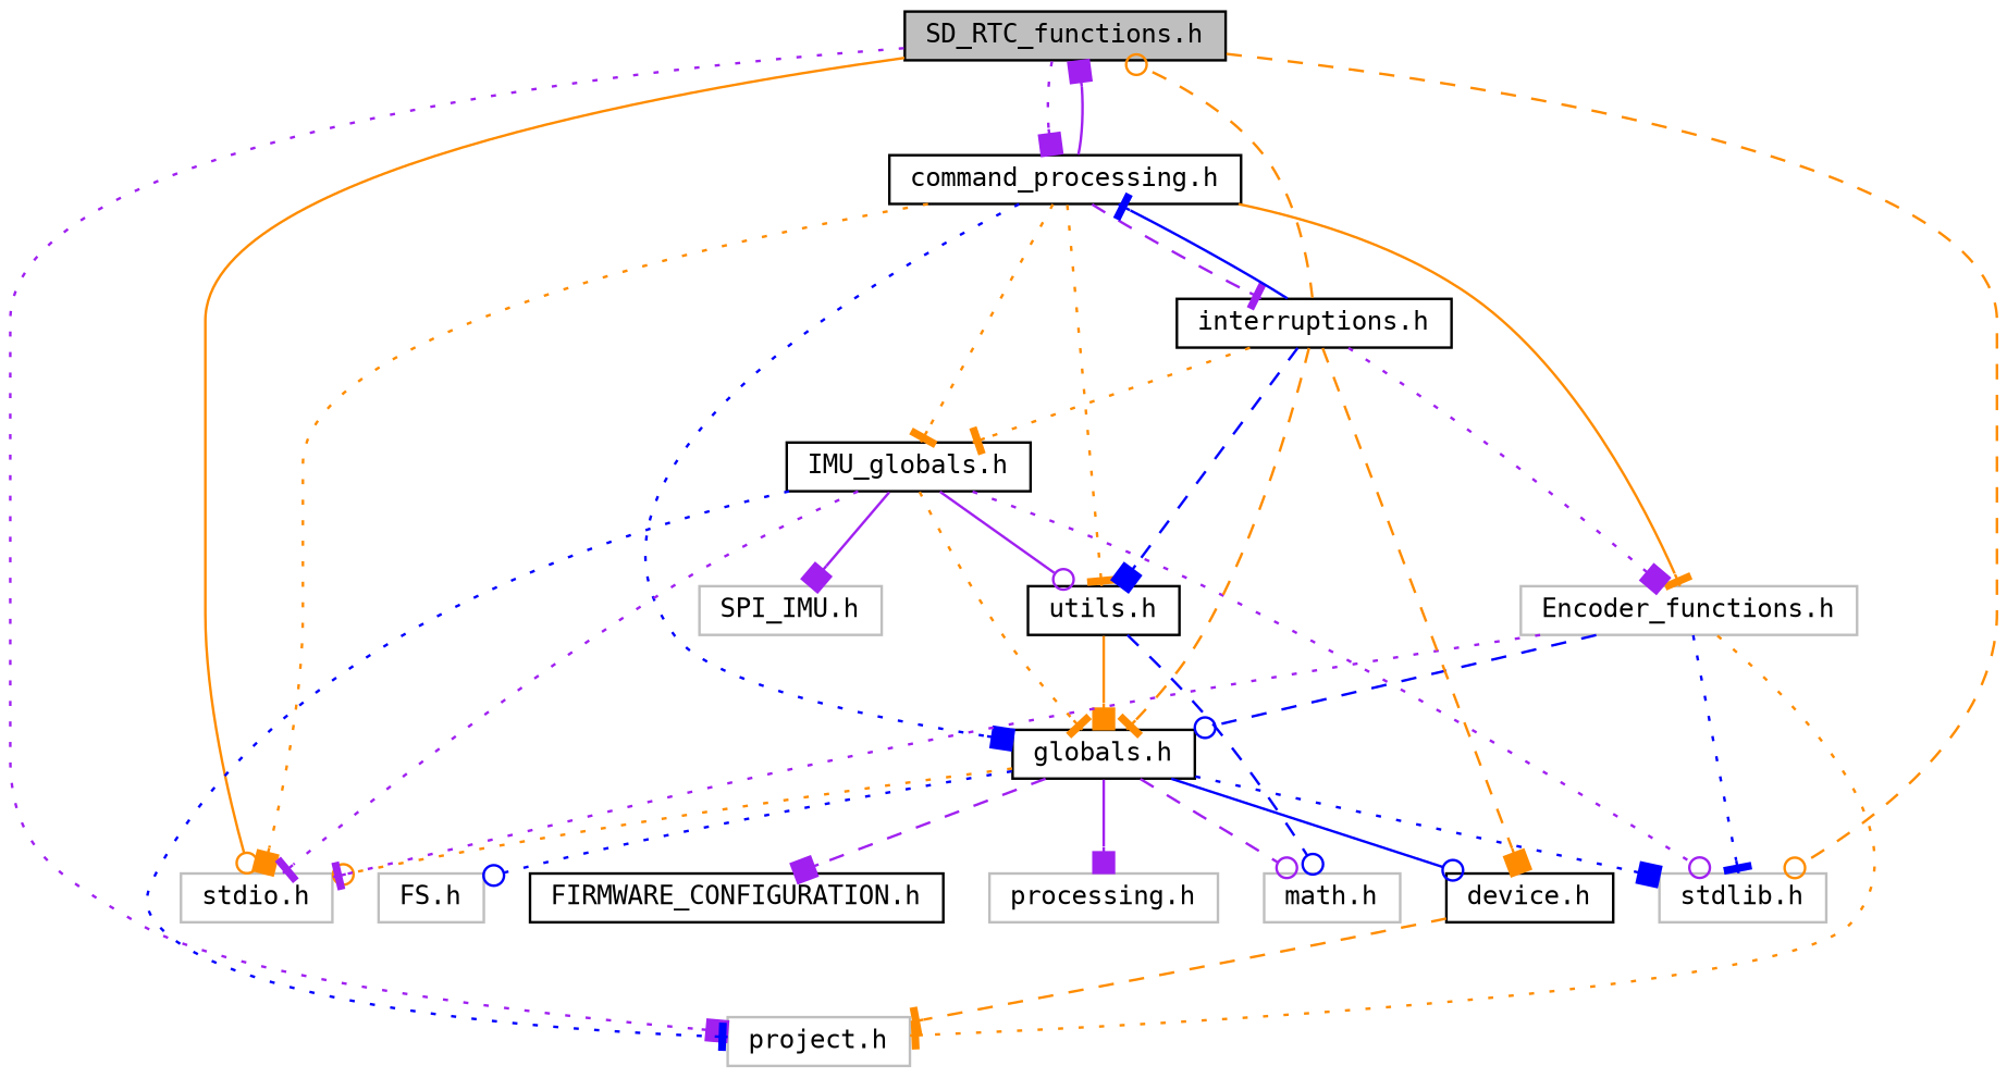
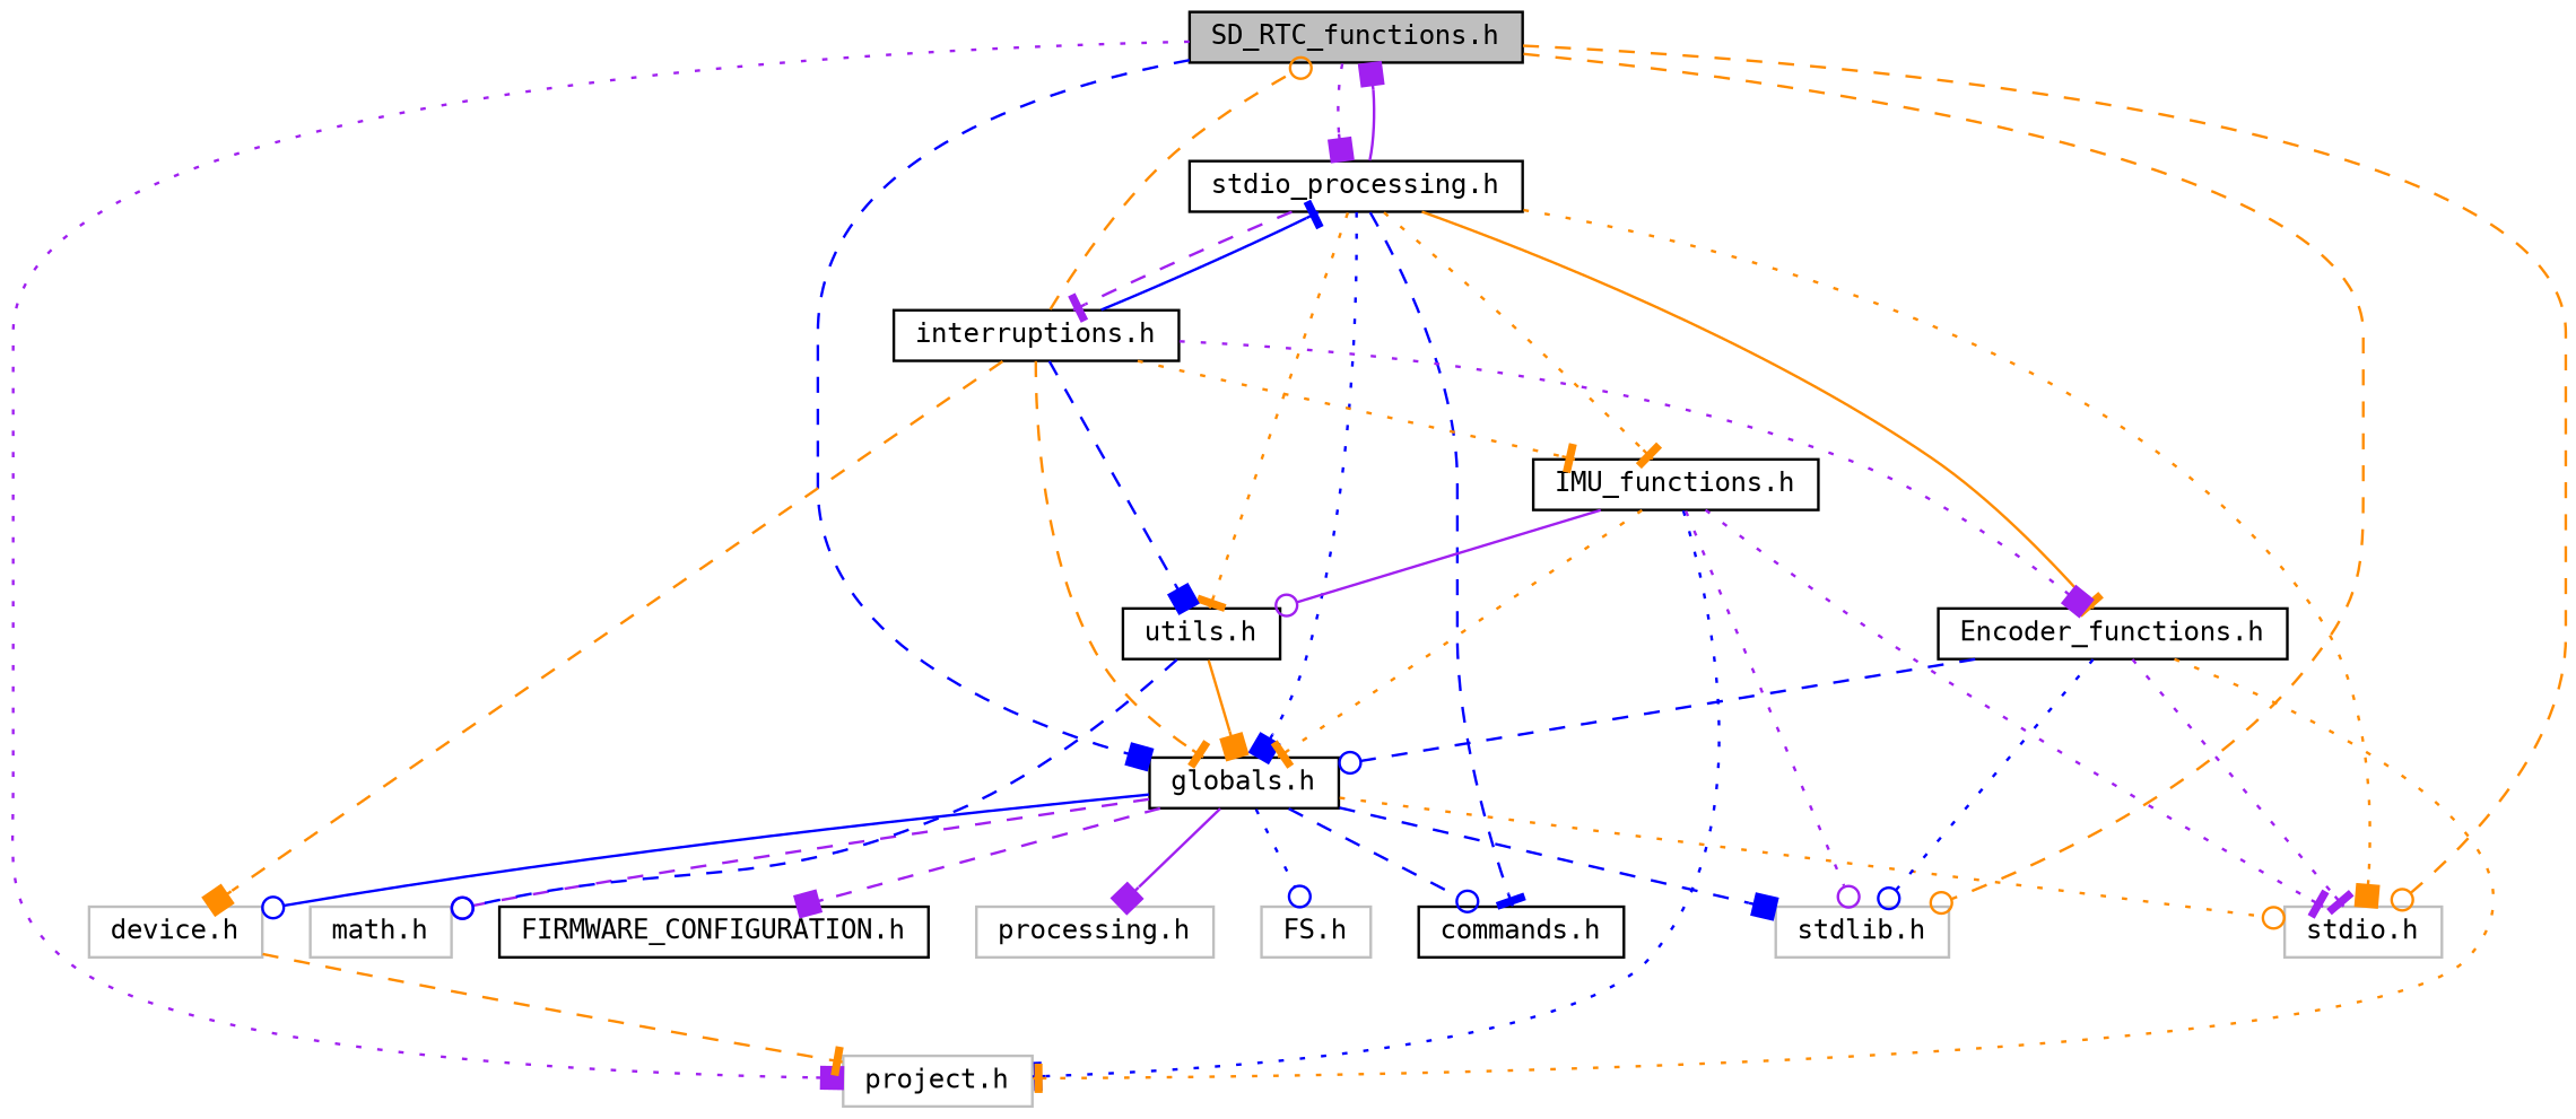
  digraph {
    fontname="DejaVu Sans Mono"
    node [color=black fillcolor=white fontname="DejaVu Sans Mono" fontsize=10 shape=record style=filled]
    edge [arrowhead=tee color=darkorange fontname="DejaVu Sans Mono" fontsize=10 labelfontname=Helvetica labelfontsize=10 style=dotted]
    n1 [fillcolor=grey75 fontcolor=black height=0.2 label="SD_RTC_functions.h" width=0.4]
    n2 [color=grey75 height=0.2 label="project.h" width=0.4]
    n3 [height=0.2 label="globals.h" width=0.4]
    n4 [color=grey75 height=0.2 label="stdlib.h" width=0.4]
    n5 [color=grey75 height=0.2 label="stdio.h" width=0.4]
-   n6 [height=0.2 label="command_processing.h" width=0.4]
+   n6 [height=0.2 label="stdio_processing.h" width=0.4]
    n7 [height=0.2 label="FIRMWARE_CONFIGURATION.h" width=0.4]
-   n8 [height=0.2 label="device.h" width=0.4]
+   n8 [color=grey75 height=0.2 label="device.h" width=0.4]
    n9 [color=grey75 height=0.2 label="processing.h" width=0.4]
    n10 [color=grey75 height=0.2 label="math.h" width=0.4]
+   n11 [height=0.2 label="commands.h" width=0.4]
    n12 [color=grey75 height=0.2 label="FS.h" width=0.4]
-   n13 [height=0.2 label="IMU_globals.h" width=0.4]
+   n13 [height=0.2 label="IMU_functions.h" width=0.4]
    n14 [height=0.2 label="utils.h" width=0.4]
-   n15 [color=grey75 height=0.2 label="Encoder_functions.h" width=0.4]
+   n15 [height=0.2 label="Encoder_functions.h" width=0.4]
    n16 [height=0.2 label="interruptions.h" width=0.4]
-   n17 [color=grey75 height=0.2 label="SPI_IMU.h" width=0.4]
    n1 -> n2 [arrowhead=box color=purple]
+   n1 -> n3 [arrowhead=box color=blue style=dashed]
    n1 -> n4 [arrowhead=odot style=dashed]
-   n1 -> n5 [arrowhead=odot style=solid]
+   n1 -> n5 [arrowhead=odot style=dashed]
    n1 -> n6 [arrowhead=box color=purple]
-   n3 -> n4 [arrowhead=box color=blue]
+   n3 -> n4 [arrowhead=box color=blue style=dashed]
    n3 -> n5 [arrowhead=odot]
    n3 -> n7 [arrowhead=box color=purple style=dashed]
    n3 -> n8 [arrowhead=odot color=blue style=solid]
    n3 -> n9 [arrowhead=box color=purple style=solid]
    n3 -> n10 [arrowhead=odot color=purple style=dashed]
+   n3 -> n11 [arrowhead=odot color=blue style=dashed]
    n3 -> n12 [arrowhead=odot color=blue]
    n6 -> n1 [arrowhead=box color=purple style=solid]
    n6 -> n3 [arrowhead=box color=blue]
    n6 -> n5 [arrowhead=box]
+   n6 -> n11 [color=blue style=dashed]
    n6 -> n13
    n6 -> n14
    n6 -> n15 [style=solid]
    n6 -> n16 [color=purple style=dashed]
    n8 -> n2 [style=dashed]
    n13 -> n2 [color=blue]
    n13 -> n3
    n13 -> n4 [arrowhead=odot color=purple]
    n13 -> n5 [color=purple]
    n13 -> n14 [arrowhead=odot color=purple style=solid]
-   n13 -> n17 [arrowhead=box color=purple style=solid]
    n14 -> n3 [arrowhead=box style=solid]
    n14 -> n10 [arrowhead=odot color=blue style=dashed]
    n15 -> n2
    n15 -> n3 [arrowhead=odot color=blue style=dashed]
-   n15 -> n4 [color=blue]
+   n15 -> n4 [arrowhead=odot color=blue]
    n15 -> n5 [color=purple]
    n16 -> n1 [arrowhead=odot style=dashed]
    n16 -> n3 [style=dashed]
    n16 -> n6 [color=blue style=solid]
    n16 -> n8 [arrowhead=box style=dashed]
    n16 -> n13
    n16 -> n14 [arrowhead=box color=blue style=dashed]
    n16 -> n15 [arrowhead=box color=purple]
  }
